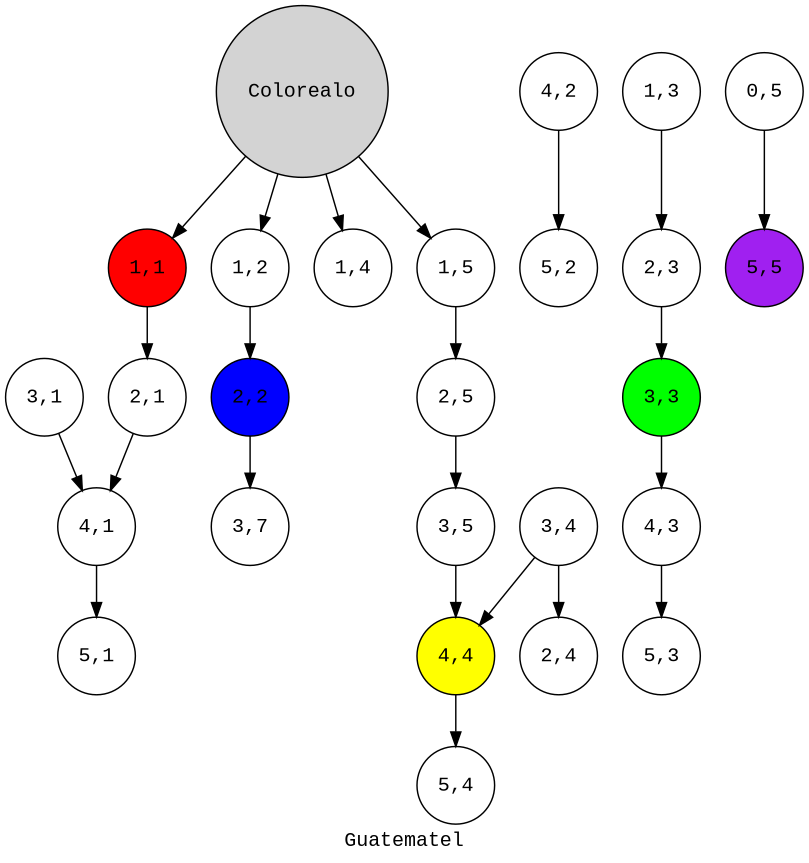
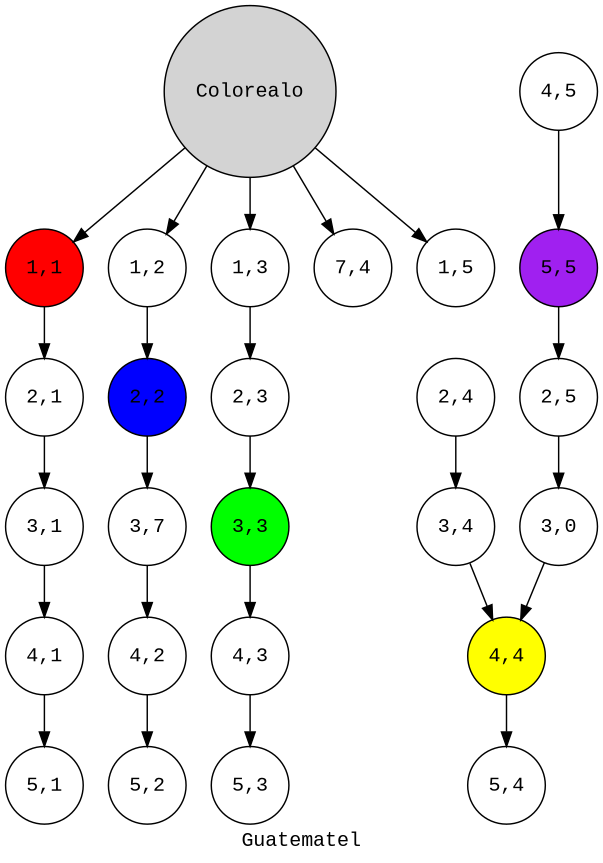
  digraph {
    fontname="Liberation Mono"
    label=Guatematel
    node [fillcolor=White fontname="Liberation Mono" shape=circle style=filled]
    edge [fontname="Liberation Mono"]
    n1 [fillcolor=red label="1,1"]
    n2 [label="2,1"]
    n3 [label="3,1"]
    n4 [label="4,1"]
    n5 [label="5,1"]
    n6 [label="1,2"]
    n7 [fillcolor=blue label="2,2"]
    n8 [label="3,7"]
    n9 [label="4,2"]
    n10 [label="5,2"]
    n11 [label="1,3"]
    n12 [label="2,3"]
    n13 [fillcolor=Green label="3,3"]
    n14 [label="4,3"]
    n15 [label="5,3"]
-   n16 [label="1,4"]
+   n16 [label="7,4"]
    n17 [label="2,4"]
    n18 [label="3,4"]
    n19 [fillcolor=yellow label="4,4"]
    n20 [label="5,4"]
    n21 [label="1,5"]
    n22 [label="2,5"]
-   n23 [label="3,5"]
-   n24 [label="0,5"]
+   n23 [label="3,0"]
+   n24 [label="4,5"]
    n25 [fillcolor=purple label="5,5"]
    Colorealo [fillcolor=""]
    n1 -> n2
-   n2 -> n4
+   n2 -> n3
    n3 -> n4
    n4 -> n5
    n6 -> n7
    n7 -> n8
+   n8 -> n9
    n9 -> n10
    n11 -> n12
    n12 -> n13
    n13 -> n14
    n14 -> n15
-   n18 -> n17
+   n17 -> n18
    n18 -> n19
    n19 -> n20
-   n21 -> n22
+   n25 -> n22
    n22 -> n23
    n23 -> n19
    n24 -> n25
    Colorealo -> n1
    Colorealo -> n6
+   Colorealo -> n11
    Colorealo -> n16
    Colorealo -> n21
  }
